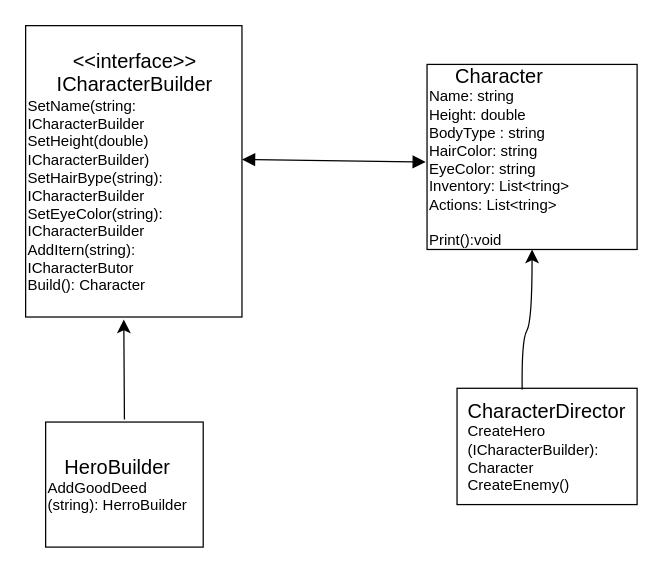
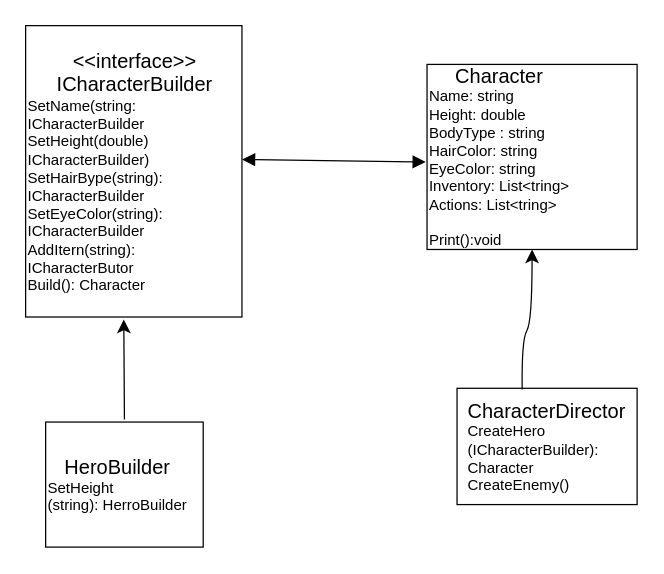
  <mxCell id="0" />
  <mxCell id="1" parent="0" />
  <mxCell id="2" value="&lt;div style=&quot;text-align: center;&quot;&gt;&lt;span style=&quot;background-color: transparent; color: light-dark(rgb(0, 0, 0), rgb(255, 255, 255));&quot;&gt;&lt;font style=&quot;font-size: 16px;&quot;&gt;&amp;lt;&amp;lt;interface&amp;gt;&amp;gt;&lt;/font&gt;&lt;/span&gt;&lt;/div&gt;&lt;div style=&quot;text-align: center;&quot;&gt;&lt;span style=&quot;background-color: transparent; color: light-dark(rgb(0, 0, 0), rgb(255, 255, 255));&quot;&gt;&lt;font style=&quot;font-size: 16px;&quot;&gt;ICharacterBuilder&lt;/font&gt;&lt;/span&gt;&lt;/div&gt;&lt;div&gt;SetName(string: ICharacterBuilder&lt;br&gt;SetHeight(double)&lt;br&gt;ICharacterBuilder)&lt;br&gt;SetHairBype(string):&lt;br&gt;ICharacterBuilder&lt;br&gt;SetEyeColor(string):&lt;br&gt;ICharacterBuilder&lt;/div&gt;&lt;div&gt;AddItern(string):&lt;br&gt;ICharacterButor&lt;br&gt;Build(): Character&lt;/div&gt;" style="rounded=0;whiteSpace=wrap;html=1;align=left;" vertex="1" parent="1"><mxGeometry x="20" y="20" width="173" height="233" as="geometry" /></mxCell>
- <mxCell id="3" value="&lt;div style=&quot;text-align: center;&quot;&gt;&lt;span style=&quot;background-color: transparent; color: light-dark(rgb(0, 0, 0), rgb(255, 255, 255));&quot;&gt;&lt;font style=&quot;font-size: 16px;&quot;&gt;HeroBuilder&lt;/font&gt;&lt;/span&gt;&lt;/div&gt;&lt;div&gt;AddGoodDeed&lt;/div&gt;&lt;div&gt;(string): HerroBuilder&lt;/div&gt;" style="rounded=0;whiteSpace=wrap;html=1;align=left;" vertex="1" parent="1"><mxGeometry x="36" y="337" width="126" height="100" as="geometry" /></mxCell>
+ <mxCell id="3" value="&lt;div style=&quot;text-align: center;&quot;&gt;&lt;span style=&quot;background-color: transparent; color: light-dark(rgb(0, 0, 0), rgb(255, 255, 255));&quot;&gt;&lt;font style=&quot;font-size: 16px;&quot;&gt;HeroBuilder&lt;/font&gt;&lt;/span&gt;&lt;/div&gt;&lt;div&gt;SetHeight&lt;/div&gt;&lt;div&gt;(string): HerroBuilder&lt;/div&gt;" style="rounded=0;whiteSpace=wrap;html=1;align=left;" vertex="1" parent="1"><mxGeometry x="36" y="337" width="126" height="100" as="geometry" /></mxCell>
  <mxCell id="4" value="" style="endArrow=classic;html=1;rounded=0;fontSize=12;startSize=8;endSize=8;curved=1;entryX=0.5;entryY=1;entryDx=0;entryDy=0;" edge="1" parent="1"><mxGeometry width="50" height="50" relative="1" as="geometry"><mxPoint x="99" y="335" as="sourcePoint" /><mxPoint x="98.5" y="255" as="targetPoint" /></mxGeometry></mxCell>
  <mxCell id="5" value="&lt;div style=&quot;text-align: center;&quot;&gt;&lt;span style=&quot;background-color: transparent; color: light-dark(rgb(0, 0, 0), rgb(255, 255, 255));&quot;&gt;&lt;font style=&quot;font-size: 16px;&quot;&gt;Character&lt;/font&gt;&lt;/span&gt;&lt;/div&gt;&lt;div&gt;Name: string&lt;/div&gt;&lt;div&gt;Height: double&lt;/div&gt;&lt;div&gt;BodyType : string&lt;br&gt;HairColor: string&lt;/div&gt;&lt;div&gt;EyeColor: string&lt;/div&gt;&lt;div&gt;Inventory: List&amp;lt;tring&amp;gt;&lt;br&gt;Actions: List&amp;lt;tring&amp;gt;&lt;/div&gt;&lt;div&gt;&lt;br&gt;&lt;/div&gt;&lt;div&gt;Print():void&lt;/div&gt;" style="rounded=0;whiteSpace=wrap;html=1;align=left;" vertex="1" parent="1"><mxGeometry x="341" y="51" width="168" height="148" as="geometry" /></mxCell>
  <mxCell id="6" value="&lt;div style=&quot;text-align: left;&quot;&gt;&lt;span style=&quot;background-color: transparent; color: light-dark(rgb(0, 0, 0), rgb(255, 255, 255));&quot;&gt;&lt;font style=&quot;font-size: 16px;&quot;&gt;CharacterDirector&lt;/font&gt;&lt;/span&gt;&lt;/div&gt;&lt;div&gt;&lt;div style=&quot;text-align: left;&quot;&gt;&lt;span style=&quot;background-color: transparent; color: light-dark(rgb(0, 0, 0), rgb(255, 255, 255));&quot;&gt;CreateHero&lt;/span&gt;&lt;/div&gt;&lt;div style=&quot;text-align: left;&quot;&gt;&lt;span style=&quot;background-color: transparent; color: light-dark(rgb(0, 0, 0), rgb(255, 255, 255));&quot;&gt;(ICharacterBuilder):&lt;/span&gt;&lt;/div&gt;&lt;div style=&quot;text-align: left;&quot;&gt;&lt;span style=&quot;background-color: transparent; color: light-dark(rgb(0, 0, 0), rgb(255, 255, 255));&quot;&gt;Character&lt;/span&gt;&lt;/div&gt;&lt;/div&gt;&lt;div style=&quot;text-align: left;&quot;&gt;CreateEnemy()&lt;br&gt;&lt;/div&gt;" style="rounded=0;whiteSpace=wrap;html=1;" vertex="1" parent="1"><mxGeometry x="365" y="310" width="144" height="93" as="geometry" /></mxCell>
  <mxCell id="7" value="" style="endArrow=classic;html=1;rounded=0;fontSize=12;startSize=8;endSize=8;curved=1;entryX=0.5;entryY=1;entryDx=0;entryDy=0;" edge="1" parent="1" target="5"><mxGeometry width="50" height="50" relative="1" as="geometry"><mxPoint x="417.08" y="311" as="sourcePoint" /><mxPoint x="416.58" y="231" as="targetPoint" /><Array as="points"><mxPoint x="416.58" y="271" /><mxPoint x="425" y="257" /></Array></mxGeometry></mxCell>
  <mxCell id="8" value="" style="endArrow=block;startArrow=block;endFill=1;startFill=1;html=1;rounded=0;fontSize=12;startSize=8;endSize=8;curved=1;" edge="1" parent="1"><mxGeometry width="160" relative="1" as="geometry"><mxPoint x="193" y="127" as="sourcePoint" /><mxPoint x="340" y="129" as="targetPoint" /></mxGeometry></mxCell>
